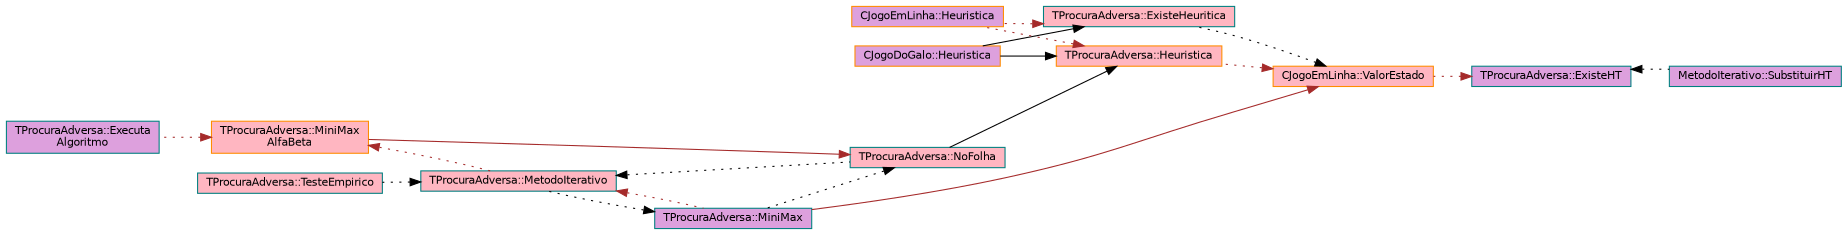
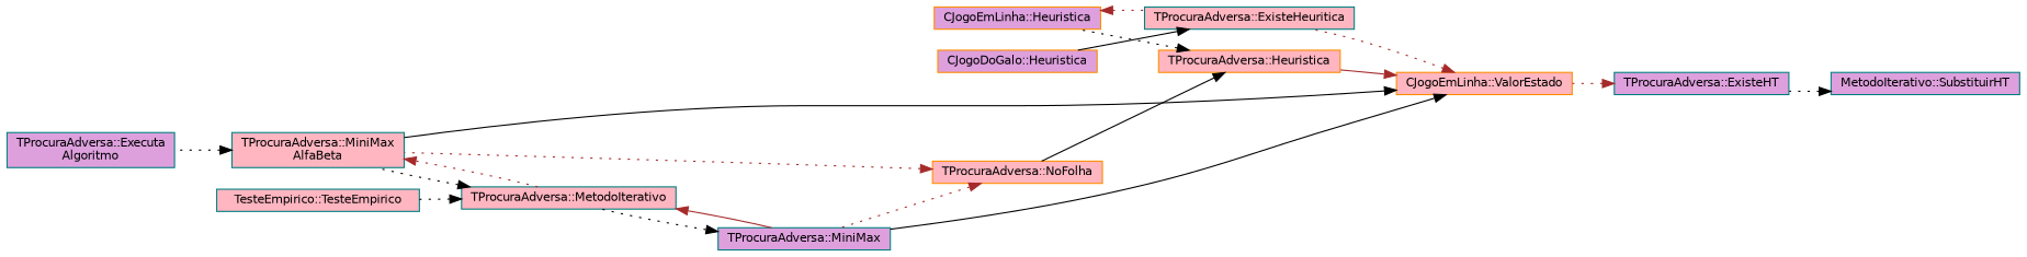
  digraph {
    rankdir=RL
    node [color=teal fillcolor=lightpink fontname=Helvetica fontsize=10 shape=box style=filled]
    edge [color=brown dir=back fontname=Helvetica fontsize=10 labelfontname=Helvetica labelfontsize=10 style=dotted]
    n1 [fillcolor=plum fontcolor=black height=0.2 label="MetodoIterativo::SubstituirHT" width=0.4]
    n2 [fillcolor=plum height=0.2 label="TProcuraAdversa::ExisteHT" width=0.4]
    n3 [color=darkorange height=0.2 label="CJogoEmLinha::ValorEstado" width=0.4]
    n4 [height=0.2 label="TProcuraAdversa::ExisteHeuritica" width=0.4]
    n5 [color=darkorange height=0.2 label="TProcuraAdversa::Heuristica" width=0.4]
    n6 [fillcolor=plum height=0.2 label="TProcuraAdversa::MiniMax" width=0.4]
-   n7 [color=darkorange height=0.2 label="TProcuraAdversa::MiniMax\lAlfaBeta" width=0.4]
+   n7 [height=0.2 label="TProcuraAdversa::MiniMax\lAlfaBeta" width=0.4]
    n8 [color=darkorange fillcolor=plum height=0.2 label="CJogoDoGalo::Heuristica" width=0.4]
    n9 [color=darkorange fillcolor=plum height=0.2 label="CJogoEmLinha::Heuristica" width=0.4]
-   n10 [height=0.2 label="TProcuraAdversa::NoFolha" width=0.4]
+   n10 [color=darkorange height=0.2 label="TProcuraAdversa::NoFolha" width=0.4]
    n11 [height=0.2 label="TProcuraAdversa::MetodoIterativo" width=0.4]
    n12 [fillcolor=plum height=0.2 label="TProcuraAdversa::Executa\lAlgoritmo" width=0.4]
-   n13 [height=0.2 label="TProcuraAdversa::TesteEmpirico" width=0.4]
-   n2 -> n1 [color=black]
+   n13 [height=0.2 label="TesteEmpirico::TesteEmpirico" width=0.4]
+   n1 -> n2 [color=black]
    n2 -> n3
-   n3 -> n4 [color=black]
-   n3 -> n5
-   n3 -> n6 [style=solid]
+   n3 -> n4
+   n3 -> n5 [style=solid]
+   n3 -> n6 [color=black style=solid]
+   n3 -> n7 [color=black style=solid]
    n4 -> n8 [color=black style=solid]
-   n4 -> n9
-   n5 -> n8 [color=black style=solid]
-   n5 -> n9
+   n9 -> n4
+   n5 -> n9 [color=black]
    n5 -> n10 [color=black style=solid]
    n6 -> n11 [color=black]
    n7 -> n11
-   n7 -> n12
-   n10 -> n6 [color=black]
-   n10 -> n7 [style=solid]
-   n11 -> n6
-   n11 -> n10 [color=black]
+   n7 -> n12 [color=black]
+   n10 -> n6
+   n10 -> n7
+   n11 -> n6 [style=solid]
+   n11 -> n7 [color=black]
    n11 -> n13 [color=black]
  }
